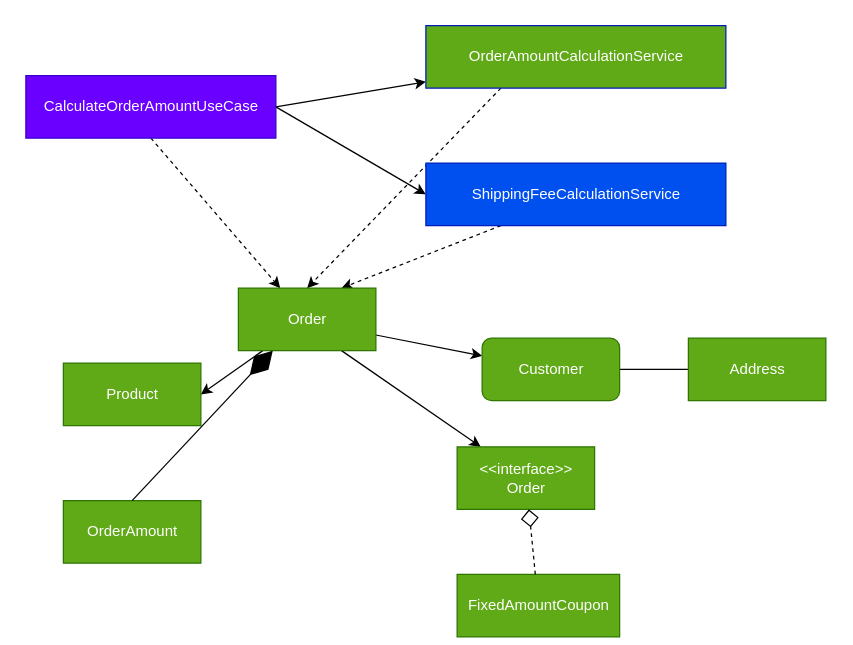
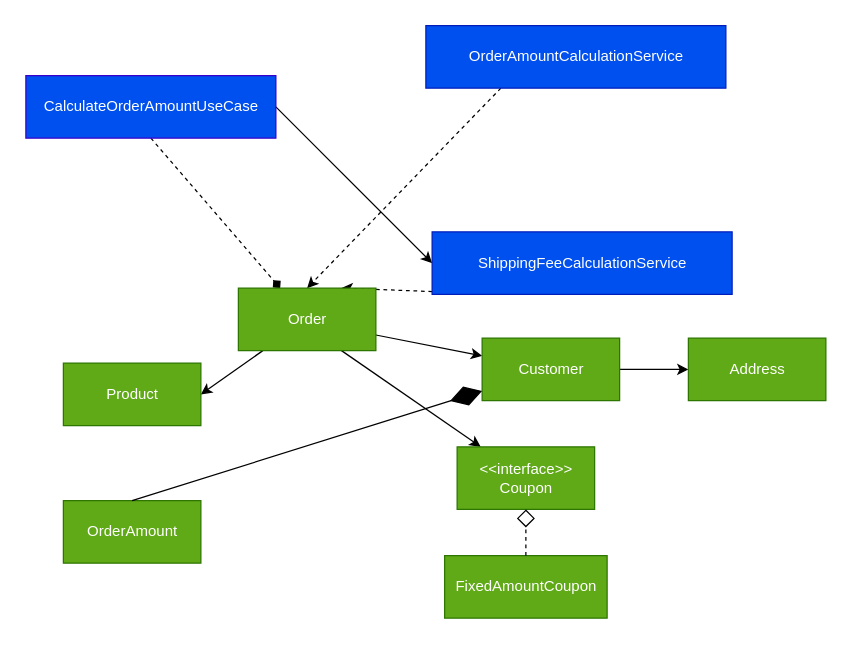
  <mxCell id="0" />
  <mxCell id="1" parent="0" />
- <mxCell id="2" style="rounded=0;orthogonalLoop=1;jettySize=auto;html=1;exitX=1;exitY=0.5;exitDx=0;exitDy=0;strokeColor=#000000;endArrow=classic;endFill=1;" edge="1" parent="1" source="5" target="7"><mxGeometry relative="1" as="geometry" /></mxCell>
  <mxCell id="3" style="edgeStyle=none;rounded=0;orthogonalLoop=1;jettySize=auto;html=1;exitX=1;exitY=0.5;exitDx=0;exitDy=0;entryX=0;entryY=0.5;entryDx=0;entryDy=0;endArrow=classic;endFill=1;strokeColor=#000000;" edge="1" parent="1" source="5" target="9"><mxGeometry relative="1" as="geometry" /></mxCell>
- <mxCell id="4" style="edgeStyle=none;rounded=0;orthogonalLoop=1;jettySize=auto;html=1;exitX=0.5;exitY=1;exitDx=0;exitDy=0;startArrow=none;startFill=0;endArrow=classic;endFill=1;strokeColor=#000000;dashed=1;" edge="1" parent="1" source="5" target="13"><mxGeometry relative="1" as="geometry" /></mxCell>
- <mxCell id="5" value="CalculateOrderAmountUseCase" style="html=1;fillColor=#6a00ff;strokeColor=#3700CC;fontColor=#ffffff;" vertex="1" parent="1"><mxGeometry x="20" y="60" width="200" height="50" as="geometry" /></mxCell>
+ <mxCell id="4" style="edgeStyle=none;rounded=0;orthogonalLoop=1;jettySize=auto;html=1;exitX=0.5;exitY=1;exitDx=0;exitDy=0;startArrow=none;startFill=0;endArrow=diamond;endFill=1;strokeColor=#000000;dashed=1;" edge="1" parent="1" source="5" target="13"><mxGeometry relative="1" as="geometry" /></mxCell>
+ <mxCell id="5" value="CalculateOrderAmountUseCase" style="html=1;fillColor=#0050ef;strokeColor=#3700CC;fontColor=#ffffff;" vertex="1" parent="1"><mxGeometry x="20" y="60" width="200" height="50" as="geometry" /></mxCell>
  <mxCell id="6" style="edgeStyle=none;rounded=0;orthogonalLoop=1;jettySize=auto;html=1;exitX=0.25;exitY=1;exitDx=0;exitDy=0;entryX=0.5;entryY=0;entryDx=0;entryDy=0;dashed=1;startArrow=none;startFill=0;endArrow=classic;endFill=1;strokeColor=#000000;" edge="1" parent="1" source="7" target="13"><mxGeometry relative="1" as="geometry" /></mxCell>
- <mxCell id="7" value="OrderAmountCalculationService" style="html=1;fillColor=#60a917;strokeColor=#001DBC;fontColor=#ffffff;" vertex="1" parent="1"><mxGeometry x="340" y="20" width="240" height="50" as="geometry" /></mxCell>
+ <mxCell id="7" value="OrderAmountCalculationService" style="html=1;fillColor=#0050ef;strokeColor=#001DBC;fontColor=#ffffff;" vertex="1" parent="1"><mxGeometry x="340" y="20" width="240" height="50" as="geometry" /></mxCell>
  <mxCell id="8" style="edgeStyle=none;rounded=0;orthogonalLoop=1;jettySize=auto;html=1;exitX=0.25;exitY=1;exitDx=0;exitDy=0;entryX=0.75;entryY=0;entryDx=0;entryDy=0;dashed=1;startArrow=none;startFill=0;endArrow=classic;endFill=1;strokeColor=#000000;" edge="1" parent="1" source="9" target="13"><mxGeometry relative="1" as="geometry" /></mxCell>
- <mxCell id="9" value="ShippingFeeCalculationService" style="html=1;fillColor=#0050ef;strokeColor=#001DBC;fontColor=#ffffff;" vertex="1" parent="1"><mxGeometry x="340" y="130" width="240" height="50" as="geometry" /></mxCell>
+ <mxCell id="9" value="ShippingFeeCalculationService" style="html=1;fillColor=#0050ef;strokeColor=#001DBC;fontColor=#ffffff;" vertex="1" parent="1"><mxGeometry x="345" y="185" width="240" height="50" as="geometry" /></mxCell>
  <mxCell id="10" style="edgeStyle=none;rounded=0;orthogonalLoop=1;jettySize=auto;html=1;exitX=1;exitY=0.75;exitDx=0;exitDy=0;endArrow=classic;endFill=1;strokeColor=#000000;" edge="1" parent="1" source="13" target="15"><mxGeometry relative="1" as="geometry" /></mxCell>
  <mxCell id="11" style="edgeStyle=none;rounded=0;orthogonalLoop=1;jettySize=auto;html=1;entryX=1;entryY=0.5;entryDx=0;entryDy=0;startArrow=none;startFill=0;endArrow=classic;endFill=1;strokeColor=#000000;" edge="1" parent="1" source="13" target="17"><mxGeometry relative="1" as="geometry" /></mxCell>
  <mxCell id="12" style="edgeStyle=none;rounded=0;orthogonalLoop=1;jettySize=auto;html=1;exitX=0.75;exitY=1;exitDx=0;exitDy=0;startArrow=none;startFill=0;endArrow=classic;endFill=1;strokeColor=#000000;" edge="1" parent="1" source="13" target="18"><mxGeometry relative="1" as="geometry" /></mxCell>
  <mxCell id="13" value="Order" style="html=1;fillColor=#60a917;strokeColor=#2D7600;fontColor=#ffffff;" vertex="1" parent="1"><mxGeometry x="190" y="230" width="110" height="50" as="geometry" /></mxCell>
- <mxCell id="14" style="edgeStyle=none;rounded=0;orthogonalLoop=1;jettySize=auto;html=1;exitX=1;exitY=0.5;exitDx=0;exitDy=0;startArrow=none;startFill=0;endArrow=none;endFill=1;strokeColor=#000000;" edge="1" parent="1" source="15" target="16"><mxGeometry relative="1" as="geometry" /></mxCell>
- <mxCell id="15" value="Customer" style="html=1;fillColor=#60a917;strokeColor=#2D7600;fontColor=#ffffff;rounded=1;" vertex="1" parent="1"><mxGeometry x="385" y="270" width="110" height="50" as="geometry" /></mxCell>
+ <mxCell id="14" style="edgeStyle=none;rounded=0;orthogonalLoop=1;jettySize=auto;html=1;exitX=1;exitY=0.5;exitDx=0;exitDy=0;startArrow=none;startFill=0;endArrow=classic;endFill=1;strokeColor=#000000;" edge="1" parent="1" source="15" target="16"><mxGeometry relative="1" as="geometry" /></mxCell>
+ <mxCell id="15" value="Customer" style="html=1;fillColor=#60a917;strokeColor=#2D7600;fontColor=#ffffff;" vertex="1" parent="1"><mxGeometry x="385" y="270" width="110" height="50" as="geometry" /></mxCell>
  <mxCell id="16" value="Address" style="html=1;fillColor=#60a917;strokeColor=#2D7600;fontColor=#ffffff;" vertex="1" parent="1"><mxGeometry x="550" y="270" width="110" height="50" as="geometry" /></mxCell>
  <mxCell id="17" value="Product" style="html=1;fillColor=#60a917;strokeColor=#2D7600;fontColor=#ffffff;" vertex="1" parent="1"><mxGeometry x="50" y="290" width="110" height="50" as="geometry" /></mxCell>
- <mxCell id="18" value="&amp;lt;&amp;lt;interface&amp;gt;&amp;gt;&lt;br&gt;Order" style="html=1;fillColor=#60a917;strokeColor=#2D7600;fontColor=#ffffff;" vertex="1" parent="1"><mxGeometry x="365" y="357" width="110" height="50" as="geometry" /></mxCell>
- <mxCell id="19" value="FixedAmountCoupon" style="html=1;fillColor=#60a917;strokeColor=#2D7600;fontColor=#ffffff;" vertex="1" parent="1"><mxGeometry x="365" y="459" width="130" height="50" as="geometry" /></mxCell>
+ <mxCell id="18" value="&amp;lt;&amp;lt;interface&amp;gt;&amp;gt;&lt;br&gt;Coupon" style="html=1;fillColor=#60a917;strokeColor=#2D7600;fontColor=#ffffff;" vertex="1" parent="1"><mxGeometry x="365" y="357" width="110" height="50" as="geometry" /></mxCell>
+ <mxCell id="19" value="FixedAmountCoupon" style="html=1;fillColor=#60a917;strokeColor=#2D7600;fontColor=#ffffff;" vertex="1" parent="1"><mxGeometry x="355" y="444" width="130" height="50" as="geometry" /></mxCell>
  <mxCell id="20" value="OrderAmount" style="html=1;fillColor=#60a917;strokeColor=#2D7600;fontColor=#ffffff;" vertex="1" parent="1"><mxGeometry x="50" y="400" width="110" height="50" as="geometry" /></mxCell>
- <mxCell id="21" value="" style="endArrow=diamondThin;endFill=1;endSize=24;html=1;strokeColor=#000000;exitX=0.5;exitY=0;exitDx=0;exitDy=0;entryX=0.25;entryY=1;entryDx=0;entryDy=0;" edge="1" parent="1" source="20" target="13"><mxGeometry width="160" relative="1" as="geometry"><mxPoint x="270" y="250" as="sourcePoint" /><mxPoint x="430" y="250" as="targetPoint" /></mxGeometry></mxCell>
+ <mxCell id="21" value="" style="endArrow=diamondThin;endFill=1;endSize=24;html=1;strokeColor=#000000;exitX=0.5;exitY=0;exitDx=0;exitDy=0;" edge="1" parent="1" source="20" target="15"><mxGeometry width="160" relative="1" as="geometry"><mxPoint x="270" y="250" as="sourcePoint" /><mxPoint x="430" y="250" as="targetPoint" /></mxGeometry></mxCell>
  <mxCell id="22" value="" style="endArrow=diamond;dashed=1;endFill=0;endSize=12;html=1;strokeColor=#000000;" edge="1" parent="1" source="19" target="18"><mxGeometry width="160" relative="1" as="geometry"><mxPoint x="270" y="250" as="sourcePoint" /><mxPoint x="430" y="250" as="targetPoint" /></mxGeometry></mxCell>
